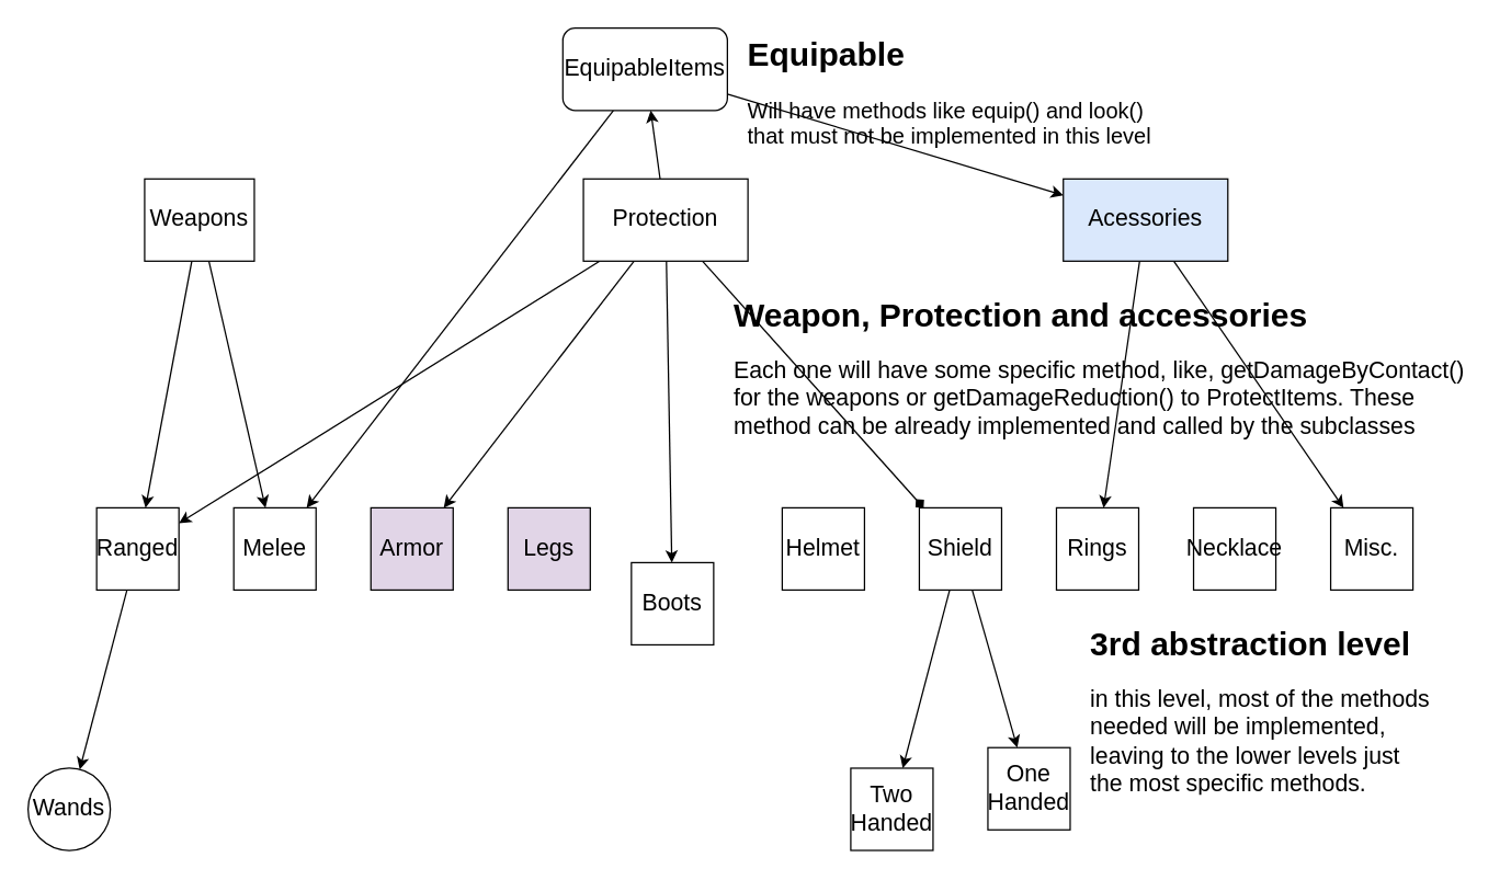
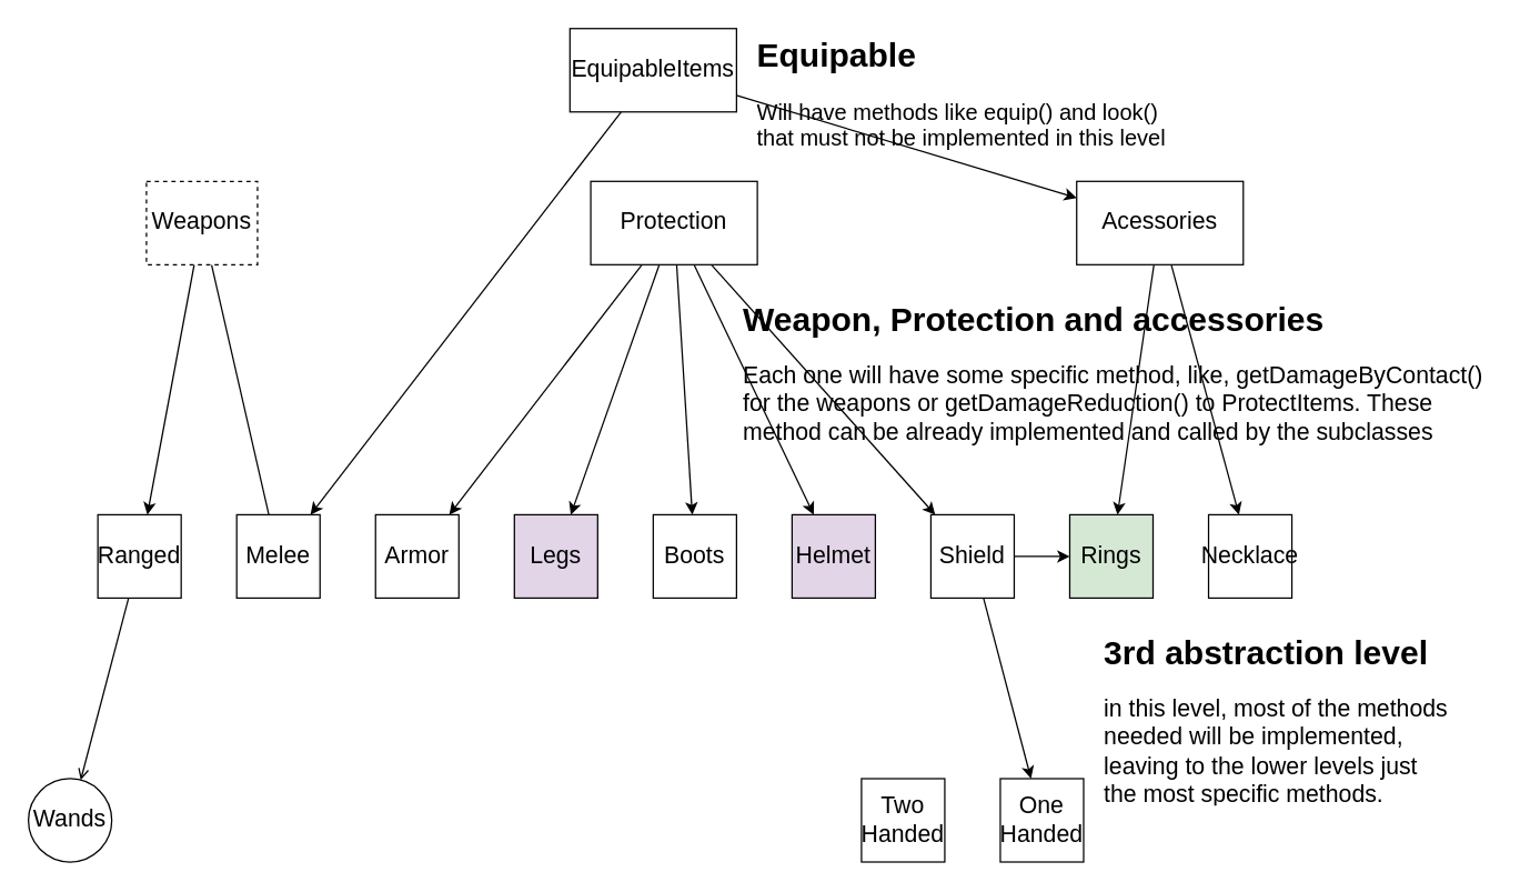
  <mxCell id="0" />
  <mxCell id="1" parent="0" />
  <mxCell id="2" value="" style="edgeStyle=none;html=1;" edge="1" parent="1" source="4" target="20"><mxGeometry relative="1" as="geometry" /></mxCell>
  <mxCell id="3" value="" style="edgeStyle=none;html=1;" edge="1" parent="1" source="4" target="17"><mxGeometry relative="1" as="geometry" /></mxCell>
- <mxCell id="4" value="EquipableItems" style="whiteSpace=wrap;html=1;fontSize=17;rounded=1;" vertex="1" parent="1"><mxGeometry x="410" y="20" width="120" height="60" as="geometry" /></mxCell>
+ <mxCell id="4" value="EquipableItems" style="rounded=0;whiteSpace=wrap;html=1;fontSize=17;" vertex="1" parent="1"><mxGeometry x="410" y="20" width="120" height="60" as="geometry" /></mxCell>
  <mxCell id="5" value="" style="edgeStyle=none;html=1;" edge="1" parent="1" source="7" target="19"><mxGeometry relative="1" as="geometry" /></mxCell>
- <mxCell id="6" value="" style="edgeStyle=none;html=1;" edge="1" parent="1" source="7" target="20"><mxGeometry relative="1" as="geometry" /></mxCell>
- <mxCell id="7" value="Weapons" style="whiteSpace=wrap;html=1;rounded=0;fontSize=17;" vertex="1" parent="1"><mxGeometry x="105" y="130" width="80" height="60" as="geometry" /></mxCell>
+ <mxCell id="6" value="" style="edgeStyle=none;html=1;endArrow=none;" edge="1" parent="1" source="7" target="20"><mxGeometry relative="1" as="geometry" /></mxCell>
+ <mxCell id="7" value="Weapons" style="whiteSpace=wrap;html=1;rounded=0;fontSize=17;dashed=1;" vertex="1" parent="1"><mxGeometry x="105" y="130" width="80" height="60" as="geometry" /></mxCell>
  <mxCell id="8" value="" style="edgeStyle=none;html=1;" edge="1" parent="1" source="13" target="21"><mxGeometry relative="1" as="geometry" /></mxCell>
- <mxCell id="9" value="" style="edgeStyle=none;html=1;" edge="1" parent="1" source="13" target="19"><mxGeometry relative="1" as="geometry" /></mxCell>
+ <mxCell id="9" value="" style="edgeStyle=none;html=1;" edge="1" parent="1" source="13" target="22"><mxGeometry relative="1" as="geometry" /></mxCell>
  <mxCell id="10" value="" style="edgeStyle=none;html=1;" edge="1" parent="1" source="13" target="23"><mxGeometry relative="1" as="geometry" /></mxCell>
- <mxCell id="11" value="" style="edgeStyle=none;html=1;" edge="1" parent="1" source="13" target="4"><mxGeometry relative="1" as="geometry" /></mxCell>
- <mxCell id="12" value="" style="edgeStyle=none;html=1;endArrow=diamond;" edge="1" parent="1" source="13" target="31"><mxGeometry relative="1" as="geometry" /></mxCell>
+ <mxCell id="11" value="" style="edgeStyle=none;html=1;" edge="1" parent="1" source="13" target="24"><mxGeometry relative="1" as="geometry" /></mxCell>
+ <mxCell id="12" value="" style="edgeStyle=none;html=1;" edge="1" parent="1" source="13" target="31"><mxGeometry relative="1" as="geometry" /></mxCell>
  <mxCell id="13" value="Protection" style="whiteSpace=wrap;html=1;rounded=0;fontSize=17;" vertex="1" parent="1"><mxGeometry x="425" y="130" width="120" height="60" as="geometry" /></mxCell>
  <mxCell id="14" value="" style="edgeStyle=none;html=1;" edge="1" parent="1" source="17" target="25"><mxGeometry relative="1" as="geometry" /></mxCell>
- <mxCell id="16" value="" style="edgeStyle=none;html=1;" edge="1" parent="1" source="17" target="27"><mxGeometry relative="1" as="geometry" /></mxCell>
- <mxCell id="17" value="Acessories" style="whiteSpace=wrap;html=1;rounded=0;fontSize=17;fillColor=#dae8fc;" vertex="1" parent="1"><mxGeometry x="775" y="130" width="120" height="60" as="geometry" /></mxCell>
- <mxCell id="18" value="" style="edgeStyle=none;html=1;" edge="1" parent="1" source="19" target="28"><mxGeometry relative="1" as="geometry" /></mxCell>
+ <mxCell id="15" value="" style="edgeStyle=none;html=1;" edge="1" parent="1" source="17" target="26"><mxGeometry relative="1" as="geometry" /></mxCell>
+ <mxCell id="17" value="Acessories" style="whiteSpace=wrap;html=1;rounded=0;fontSize=17;" vertex="1" parent="1"><mxGeometry x="775" y="130" width="120" height="60" as="geometry" /></mxCell>
+ <mxCell id="18" value="" style="edgeStyle=none;html=1;endArrow=open;" edge="1" parent="1" source="19" target="28"><mxGeometry relative="1" as="geometry" /></mxCell>
  <mxCell id="19" value="Ranged" style="whiteSpace=wrap;html=1;rounded=0;fontSize=17;" vertex="1" parent="1"><mxGeometry x="70" y="370" width="60" height="60" as="geometry" /></mxCell>
  <mxCell id="20" value="Melee" style="whiteSpace=wrap;html=1;rounded=0;fontSize=17;" vertex="1" parent="1"><mxGeometry x="170" y="370" width="60" height="60" as="geometry" /></mxCell>
- <mxCell id="21" value="Armor&lt;br style=&quot;font-size: 17px;&quot;&gt;" style="whiteSpace=wrap;html=1;rounded=0;fontSize=17;fillColor=#e1d5e7;" vertex="1" parent="1"><mxGeometry x="270" y="370" width="60" height="60" as="geometry" /></mxCell>
+ <mxCell id="21" value="Armor&lt;br style=&quot;font-size: 17px;&quot;&gt;" style="whiteSpace=wrap;html=1;rounded=0;fontSize=17;" vertex="1" parent="1"><mxGeometry x="270" y="370" width="60" height="60" as="geometry" /></mxCell>
  <mxCell id="22" value="Legs" style="whiteSpace=wrap;html=1;rounded=0;fontSize=17;fillColor=#e1d5e7;" vertex="1" parent="1"><mxGeometry x="370" y="370" width="60" height="60" as="geometry" /></mxCell>
- <mxCell id="23" value="Boots" style="whiteSpace=wrap;html=1;rounded=0;fontSize=17;" vertex="1" parent="1"><mxGeometry x="460" y="410" width="60" height="60" as="geometry" /></mxCell>
- <mxCell id="24" value="Helmet" style="whiteSpace=wrap;html=1;rounded=0;fontSize=17;" vertex="1" parent="1"><mxGeometry x="570" y="370" width="60" height="60" as="geometry" /></mxCell>
- <mxCell id="25" value="Rings" style="whiteSpace=wrap;html=1;rounded=0;fontSize=17;" vertex="1" parent="1"><mxGeometry x="770" y="370" width="60" height="60" as="geometry" /></mxCell>
+ <mxCell id="23" value="Boots" style="whiteSpace=wrap;html=1;rounded=0;fontSize=17;" vertex="1" parent="1"><mxGeometry x="470" y="370" width="60" height="60" as="geometry" /></mxCell>
+ <mxCell id="24" value="Helmet" style="whiteSpace=wrap;html=1;rounded=0;fontSize=17;fillColor=#e1d5e7;" vertex="1" parent="1"><mxGeometry x="570" y="370" width="60" height="60" as="geometry" /></mxCell>
+ <mxCell id="25" value="Rings" style="whiteSpace=wrap;html=1;rounded=0;fontSize=17;fillColor=#d5e8d4;" vertex="1" parent="1"><mxGeometry x="770" y="370" width="60" height="60" as="geometry" /></mxCell>
  <mxCell id="26" value="Necklace" style="whiteSpace=wrap;html=1;rounded=0;fontSize=17;" vertex="1" parent="1"><mxGeometry x="870" y="370" width="60" height="60" as="geometry" /></mxCell>
- <mxCell id="27" value="Misc." style="whiteSpace=wrap;html=1;rounded=0;fontSize=17;" vertex="1" parent="1"><mxGeometry x="970" y="370" width="60" height="60" as="geometry" /></mxCell>
  <mxCell id="28" value="Wands" style="ellipse;whiteSpace=wrap;html=1;fontSize=17;" vertex="1" parent="1"><mxGeometry x="20" y="560" width="60" height="60" as="geometry" /></mxCell>
- <mxCell id="29" value="" style="edgeStyle=none;html=1;" edge="1" parent="1" source="31" target="32"><mxGeometry relative="1" as="geometry" /></mxCell>
+ <mxCell id="29" value="" style="edgeStyle=none;html=1;" edge="1" parent="1" source="31" target="25"><mxGeometry relative="1" as="geometry" /></mxCell>
  <mxCell id="30" value="" style="edgeStyle=none;html=1;" edge="1" parent="1" source="31" target="33"><mxGeometry relative="1" as="geometry" /></mxCell>
  <mxCell id="31" value="Shield" style="whiteSpace=wrap;html=1;rounded=0;fontSize=17;" vertex="1" parent="1"><mxGeometry x="670" y="370" width="60" height="60" as="geometry" /></mxCell>
  <mxCell id="32" value="Two Handed" style="whiteSpace=wrap;html=1;rounded=0;fontSize=17;" vertex="1" parent="1"><mxGeometry x="620" y="560" width="60" height="60" as="geometry" /></mxCell>
- <mxCell id="33" value="One Handed" style="whiteSpace=wrap;html=1;rounded=0;fontSize=17;" vertex="1" parent="1"><mxGeometry x="720" y="545" width="60" height="60" as="geometry" /></mxCell>
+ <mxCell id="33" value="One Handed" style="whiteSpace=wrap;html=1;rounded=0;fontSize=17;" vertex="1" parent="1"><mxGeometry x="720" y="560" width="60" height="60" as="geometry" /></mxCell>
  <mxCell id="34" value="&lt;h1&gt;Equipable&lt;/h1&gt;&lt;p&gt;&lt;font style=&quot;font-size: 16px&quot;&gt;Will have methods like equip() and look() that must not be implemented in this level&lt;/font&gt;&lt;/p&gt;" style="text;html=1;strokeColor=none;fillColor=none;spacing=5;spacingTop=-20;whiteSpace=wrap;overflow=hidden;rounded=0;" vertex="1" parent="1"><mxGeometry x="540" y="20" width="320" height="120" as="geometry" /></mxCell>
  <mxCell id="35" value="&lt;h1&gt;Weapon, Protection and accessories&lt;/h1&gt;&lt;p&gt;&lt;font style=&quot;font-size: 17px&quot;&gt;Each one will have some specific method, like, getDamageByContact() for the weapons or getDamageReduction() to ProtectItems. These method can be already implemented and called by the subclasses&lt;/font&gt;&lt;/p&gt;" style="text;html=1;strokeColor=none;fillColor=none;spacing=5;spacingTop=-20;whiteSpace=wrap;overflow=hidden;rounded=0;" vertex="1" parent="1"><mxGeometry x="530" y="210" width="550" height="120" as="geometry" /></mxCell>
  <mxCell id="36" value="&lt;h1&gt;3rd abstraction level&lt;/h1&gt;&lt;p&gt;&lt;font style=&quot;font-size: 17px&quot;&gt;in this level, most of the methods needed will be implemented, leaving to the lower levels just the most specific methods.&lt;/font&gt;&lt;/p&gt;" style="text;html=1;strokeColor=none;fillColor=none;spacing=5;spacingTop=-20;whiteSpace=wrap;overflow=hidden;rounded=0;" vertex="1" parent="1"><mxGeometry x="790" y="450" width="260" height="130" as="geometry" /></mxCell>
